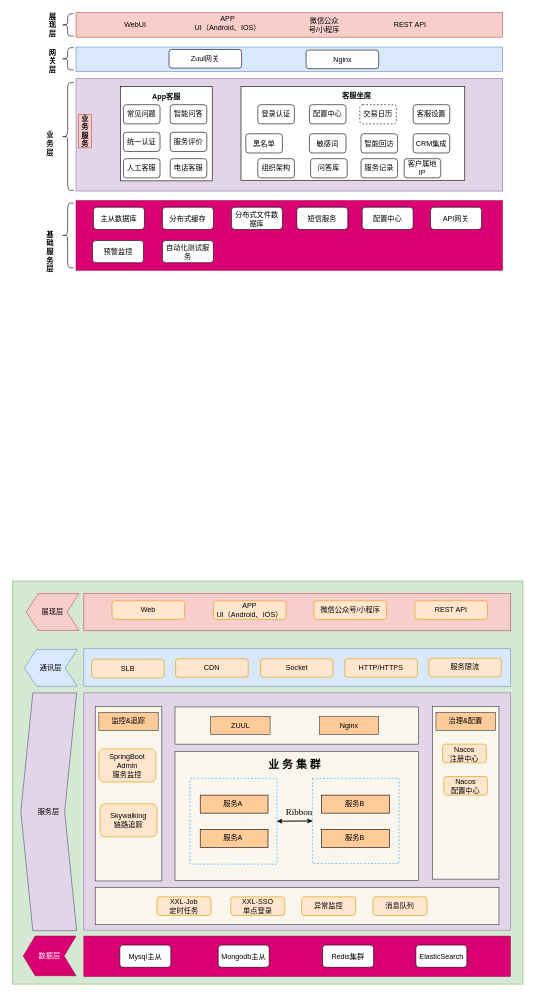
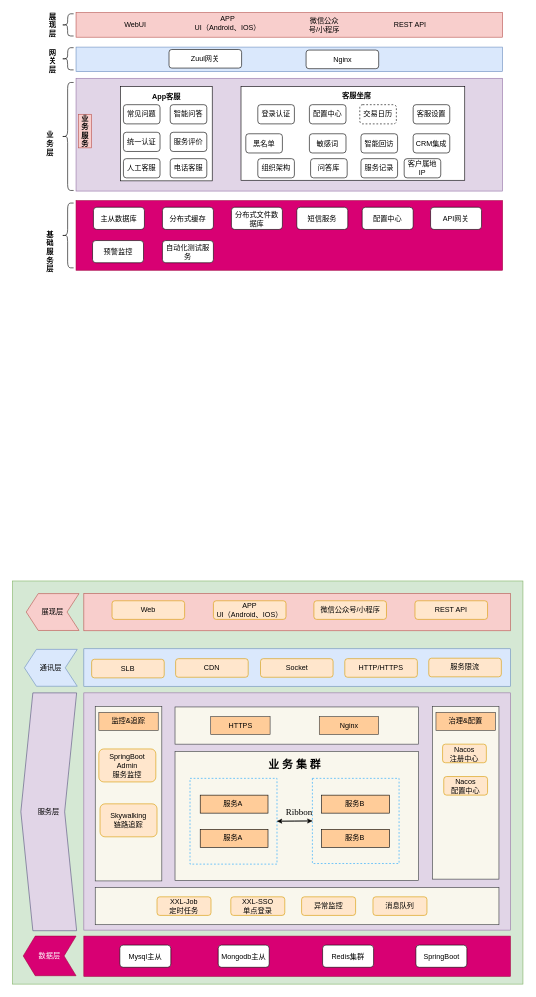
  <mxCell id="0" />
  <mxCell id="1" parent="0" />
  <mxCell id="2" value="" style="rounded=0;whiteSpace=wrap;html=1;fillColor=#d5e8d4;strokeColor=#82b366;" parent="1" vertex="1"><mxGeometry x="20" y="968" width="851" height="672" as="geometry" /></mxCell>
  <mxCell id="3" value="" style="shape=curlyBracket;whiteSpace=wrap;html=1;rounded=1;" parent="1" vertex="1"><mxGeometry x="102" y="338" width="20" height="108" as="geometry" /></mxCell>
  <mxCell id="4" value="" style="rounded=0;whiteSpace=wrap;html=1;fillColor=#d80073;fontColor=#ffffff;strokeColor=#A50040;" parent="1" vertex="1"><mxGeometry x="126" y="334" width="711" height="116" as="geometry" /></mxCell>
  <mxCell id="5" value="基&lt;br&gt;础&lt;br&gt;服&lt;br&gt;务&lt;br&gt;层" style="text;html=1;strokeColor=none;fillColor=none;align=center;verticalAlign=middle;whiteSpace=wrap;rounded=0;fontStyle=1" parent="1" vertex="1"><mxGeometry x="53" y="348.5" width="60" height="141" as="geometry" /></mxCell>
  <mxCell id="6" value="主从数据库" style="rounded=1;whiteSpace=wrap;html=1;" parent="1" vertex="1"><mxGeometry x="155" y="345" width="85" height="37" as="geometry" /></mxCell>
  <mxCell id="7" value="分布式缓存" style="rounded=1;whiteSpace=wrap;html=1;" parent="1" vertex="1"><mxGeometry x="270" y="345" width="85" height="37" as="geometry" /></mxCell>
  <mxCell id="8" value="分布式文件数据库" style="rounded=1;whiteSpace=wrap;html=1;" parent="1" vertex="1"><mxGeometry x="385" y="345" width="85" height="37" as="geometry" /></mxCell>
  <mxCell id="9" value="配置中心" style="rounded=1;whiteSpace=wrap;html=1;" parent="1" vertex="1"><mxGeometry x="603" y="345" width="85" height="37" as="geometry" /></mxCell>
  <mxCell id="10" value="API网关" style="rounded=1;whiteSpace=wrap;html=1;" parent="1" vertex="1"><mxGeometry x="717" y="345" width="85" height="37" as="geometry" /></mxCell>
  <mxCell id="11" value="预警监控" style="rounded=1;whiteSpace=wrap;html=1;" parent="1" vertex="1"><mxGeometry x="153.5" y="400.5" width="85" height="37" as="geometry" /></mxCell>
  <mxCell id="12" value="" style="rounded=0;whiteSpace=wrap;html=1;fillColor=#e1d5e7;strokeColor=#9673a6;" parent="1" vertex="1"><mxGeometry x="126" y="130" width="711" height="188" as="geometry" /></mxCell>
  <mxCell id="13" value="业&lt;br&gt;务&lt;br&gt;层" style="text;html=1;strokeColor=none;fillColor=none;align=center;verticalAlign=middle;whiteSpace=wrap;rounded=0;fontStyle=1" parent="1" vertex="1"><mxGeometry x="53" y="168" width="60" height="141" as="geometry" /></mxCell>
  <mxCell id="14" value="" style="shape=curlyBracket;whiteSpace=wrap;html=1;rounded=1;" parent="1" vertex="1"><mxGeometry x="102" y="137" width="20" height="180" as="geometry" /></mxCell>
  <mxCell id="15" value="" style="rounded=0;whiteSpace=wrap;html=1;fontColor=#000000;" parent="1" vertex="1"><mxGeometry x="200" y="144" width="153" height="157" as="geometry" /></mxCell>
  <mxCell id="16" value="" style="rounded=0;whiteSpace=wrap;html=1;fontColor=#000000;" parent="1" vertex="1"><mxGeometry x="401" y="144" width="373" height="156" as="geometry" /></mxCell>
  <mxCell id="17" value="App客服" style="text;html=1;strokeColor=none;fillColor=none;align=center;verticalAlign=middle;whiteSpace=wrap;rounded=0;fontColor=#000000;fontStyle=1" parent="1" vertex="1"><mxGeometry x="238.5" y="146" width="76" height="30" as="geometry" /></mxCell>
  <mxCell id="18" value="客服坐席" style="text;html=1;strokeColor=none;fillColor=none;align=center;verticalAlign=middle;whiteSpace=wrap;rounded=0;fontColor=#000000;fontStyle=1" parent="1" vertex="1"><mxGeometry x="556" y="144" width="76" height="30" as="geometry" /></mxCell>
  <mxCell id="19" value="常见问题" style="rounded=1;whiteSpace=wrap;html=1;fontColor=#000000;" parent="1" vertex="1"><mxGeometry x="205" y="174" width="61" height="32" as="geometry" /></mxCell>
  <mxCell id="20" value="智能问答" style="rounded=1;whiteSpace=wrap;html=1;fontColor=#000000;" parent="1" vertex="1"><mxGeometry x="283" y="174" width="61" height="32" as="geometry" /></mxCell>
  <mxCell id="21" value="统一认证" style="rounded=1;whiteSpace=wrap;html=1;fontColor=#000000;" parent="1" vertex="1"><mxGeometry x="205" y="220" width="61" height="32" as="geometry" /></mxCell>
  <mxCell id="22" value="服务评价" style="rounded=1;whiteSpace=wrap;html=1;fontColor=#000000;" parent="1" vertex="1"><mxGeometry x="283" y="220" width="61" height="32" as="geometry" /></mxCell>
  <mxCell id="23" value="人工客服" style="rounded=1;whiteSpace=wrap;html=1;fontColor=#000000;" parent="1" vertex="1"><mxGeometry x="205" y="264" width="61" height="32" as="geometry" /></mxCell>
  <mxCell id="24" value="电话客服" style="rounded=1;whiteSpace=wrap;html=1;fontColor=#000000;" parent="1" vertex="1"><mxGeometry x="283" y="264" width="61" height="32" as="geometry" /></mxCell>
  <mxCell id="25" value="登录认证" style="rounded=1;whiteSpace=wrap;html=1;fontColor=#000000;" parent="1" vertex="1"><mxGeometry x="429" y="174" width="61" height="32" as="geometry" /></mxCell>
  <mxCell id="26" value="配置中心" style="rounded=1;whiteSpace=wrap;html=1;fontColor=#000000;" parent="1" vertex="1"><mxGeometry x="515" y="174" width="61" height="32" as="geometry" /></mxCell>
  <mxCell id="27" value="黑名单" style="rounded=1;whiteSpace=wrap;html=1;fontColor=#000000;" parent="1" vertex="1"><mxGeometry x="409" y="222.5" width="61" height="32" as="geometry" /></mxCell>
  <mxCell id="28" value="敏感词" style="rounded=1;whiteSpace=wrap;html=1;fontColor=#000000;" parent="1" vertex="1"><mxGeometry x="515" y="222.5" width="61" height="32" as="geometry" /></mxCell>
  <mxCell id="29" value="组织架构" style="rounded=1;whiteSpace=wrap;html=1;fontColor=#000000;" parent="1" vertex="1"><mxGeometry x="429" y="264" width="61" height="32" as="geometry" /></mxCell>
  <mxCell id="30" value="问答库" style="rounded=1;whiteSpace=wrap;html=1;fontColor=#000000;" parent="1" vertex="1"><mxGeometry x="517" y="264" width="61" height="32" as="geometry" /></mxCell>
  <mxCell id="31" value="" style="rounded=0;whiteSpace=wrap;html=1;fillColor=#dae8fc;strokeColor=#6c8ebf;" parent="1" vertex="1"><mxGeometry x="126" y="78" width="711" height="41" as="geometry" /></mxCell>
  <mxCell id="32" value="网&lt;br&gt;关&lt;br&gt;层" style="text;html=1;strokeColor=none;fillColor=none;align=center;verticalAlign=middle;whiteSpace=wrap;rounded=0;fontColor=#000000;fontStyle=1" parent="1" vertex="1"><mxGeometry x="57" y="86" width="60" height="30" as="geometry" /></mxCell>
  <mxCell id="33" value="" style="shape=curlyBracket;whiteSpace=wrap;html=1;rounded=1;fontColor=#000000;" parent="1" vertex="1"><mxGeometry x="102" y="79" width="20" height="37" as="geometry" /></mxCell>
  <mxCell id="34" value="Zuul网关" style="rounded=1;whiteSpace=wrap;html=1;fontColor=#000000;" parent="1" vertex="1"><mxGeometry x="281" y="82" width="121" height="31" as="geometry" /></mxCell>
  <mxCell id="35" value="Nginx" style="rounded=1;whiteSpace=wrap;html=1;fontColor=#000000;" parent="1" vertex="1"><mxGeometry x="509.5" y="83" width="121" height="31" as="geometry" /></mxCell>
  <mxCell id="36" value="展&lt;br&gt;现&lt;br&gt;层" style="text;html=1;strokeColor=none;fillColor=none;align=center;verticalAlign=middle;whiteSpace=wrap;rounded=0;fontColor=#000000;fontStyle=1" parent="1" vertex="1"><mxGeometry x="57" y="26" width="60" height="30" as="geometry" /></mxCell>
  <mxCell id="37" value="" style="rounded=0;whiteSpace=wrap;html=1;fillColor=#f8cecc;strokeColor=#b85450;" parent="1" vertex="1"><mxGeometry x="126" y="20.5" width="711" height="41" as="geometry" /></mxCell>
  <mxCell id="38" value="" style="shape=curlyBracket;whiteSpace=wrap;html=1;rounded=1;fontColor=#000000;" parent="1" vertex="1"><mxGeometry x="102" y="22.5" width="20" height="37" as="geometry" /></mxCell>
  <mxCell id="39" value="业务服务" style="text;html=1;strokeColor=#b85450;fillColor=#f8cecc;align=center;verticalAlign=middle;whiteSpace=wrap;rounded=0;fontStyle=1" parent="1" vertex="1"><mxGeometry x="130" y="190" width="22" height="56" as="geometry" /></mxCell>
  <mxCell id="40" value="WebUI" style="text;html=1;strokeColor=none;fillColor=none;align=center;verticalAlign=middle;whiteSpace=wrap;rounded=0;fontColor=#000000;" parent="1" vertex="1"><mxGeometry x="195" y="26" width="60" height="30" as="geometry" /></mxCell>
  <mxCell id="41" value="APP&lt;br&gt;UI（Android、IOS）" style="text;html=1;strokeColor=none;fillColor=none;align=center;verticalAlign=middle;whiteSpace=wrap;rounded=0;fontColor=#000000;" parent="1" vertex="1"><mxGeometry x="308" y="22.5" width="142" height="30" as="geometry" /></mxCell>
  <mxCell id="42" value="微信公众号/小程序" style="text;html=1;strokeColor=none;fillColor=none;align=center;verticalAlign=middle;whiteSpace=wrap;rounded=0;fontColor=#000000;" parent="1" vertex="1"><mxGeometry x="509.5" y="26" width="60" height="30" as="geometry" /></mxCell>
  <mxCell id="43" value="REST API" style="text;html=1;strokeColor=none;fillColor=none;align=center;verticalAlign=middle;whiteSpace=wrap;rounded=0;fontColor=#000000;" parent="1" vertex="1"><mxGeometry x="653" y="26" width="60" height="30" as="geometry" /></mxCell>
  <mxCell id="44" value="" style="rounded=0;whiteSpace=wrap;html=1;fillColor=#d80073;fontColor=#ffffff;strokeColor=#A50040;" parent="1" vertex="1"><mxGeometry x="139" y="1560" width="711" height="67" as="geometry" /></mxCell>
  <mxCell id="45" value="Mysql主从" style="rounded=1;whiteSpace=wrap;html=1;" parent="1" vertex="1"><mxGeometry x="199" y="1575" width="85" height="37" as="geometry" /></mxCell>
  <mxCell id="46" value="Mongodb主从" style="rounded=1;whiteSpace=wrap;html=1;" parent="1" vertex="1"><mxGeometry x="363" y="1575" width="85" height="37" as="geometry" /></mxCell>
  <mxCell id="47" value="Redis集群" style="rounded=1;whiteSpace=wrap;html=1;" parent="1" vertex="1"><mxGeometry x="537" y="1575" width="85" height="37" as="geometry" /></mxCell>
  <mxCell id="48" value="" style="rounded=0;whiteSpace=wrap;html=1;fillColor=#e1d5e7;strokeColor=#9673a6;" parent="1" vertex="1"><mxGeometry x="139" y="1154.5" width="711" height="395.5" as="geometry" /></mxCell>
  <mxCell id="49" value="" style="rounded=0;whiteSpace=wrap;html=1;fillColor=#dae8fc;strokeColor=#6c8ebf;" parent="1" vertex="1"><mxGeometry x="139" y="1081" width="711" height="62.5" as="geometry" /></mxCell>
  <mxCell id="50" value="SLB" style="rounded=1;whiteSpace=wrap;html=1;fillColor=#ffe6cc;strokeColor=#d79b00;" parent="1" vertex="1"><mxGeometry x="152" y="1098.5" width="121" height="31" as="geometry" /></mxCell>
  <mxCell id="51" value="" style="rounded=0;whiteSpace=wrap;html=1;fillColor=#f8cecc;strokeColor=#b85450;" parent="1" vertex="1"><mxGeometry x="139" y="989" width="711" height="62" as="geometry" /></mxCell>
  <mxCell id="52" value="CDN" style="rounded=1;whiteSpace=wrap;html=1;fillColor=#ffe6cc;strokeColor=#d79b00;" parent="1" vertex="1"><mxGeometry x="292" y="1097.5" width="121" height="31" as="geometry" /></mxCell>
  <mxCell id="53" value="Socket" style="rounded=1;whiteSpace=wrap;html=1;fillColor=#ffe6cc;strokeColor=#d79b00;" parent="1" vertex="1"><mxGeometry x="433.5" y="1097.5" width="121" height="31" as="geometry" /></mxCell>
  <mxCell id="54" value="HTTP/HTTPS" style="rounded=1;whiteSpace=wrap;html=1;fillColor=#ffe6cc;strokeColor=#d79b00;" parent="1" vertex="1"><mxGeometry x="574" y="1097.5" width="121" height="31" as="geometry" /></mxCell>
- <mxCell id="55" value="ElasticSearch" style="rounded=1;whiteSpace=wrap;html=1;" parent="1" vertex="1"><mxGeometry x="692.5" y="1575" width="85" height="37" as="geometry" /></mxCell>
+ <mxCell id="55" value="SpringBoot" style="rounded=1;whiteSpace=wrap;html=1;" parent="1" vertex="1"><mxGeometry x="692.5" y="1575" width="85" height="37" as="geometry" /></mxCell>
  <mxCell id="56" value="数据层" style="shape=step;perimeter=stepPerimeter;whiteSpace=wrap;html=1;fixedSize=1;direction=west;fillColor=#d80073;fontColor=#ffffff;strokeColor=#A50040;" parent="1" vertex="1"><mxGeometry x="38" y="1560" width="88" height="66" as="geometry" /></mxCell>
  <mxCell id="57" value="服务层" style="shape=step;perimeter=stepPerimeter;whiteSpace=wrap;html=1;fixedSize=1;direction=west;fillColor=#E1D5E7;strokeColor=#56517e;" parent="1" vertex="1"><mxGeometry x="34" y="1154.5" width="93" height="396.5" as="geometry" /></mxCell>
  <mxCell id="58" value="通讯层" style="shape=step;perimeter=stepPerimeter;whiteSpace=wrap;html=1;fixedSize=1;direction=west;fillColor=#dae8fc;strokeColor=#6c8ebf;" parent="1" vertex="1"><mxGeometry x="40" y="1082" width="88" height="61.5" as="geometry" /></mxCell>
  <mxCell id="59" value="展现层" style="shape=step;perimeter=stepPerimeter;whiteSpace=wrap;html=1;fixedSize=1;direction=west;fillColor=#f8cecc;strokeColor=#b85450;" parent="1" vertex="1"><mxGeometry x="43" y="989" width="88" height="61.5" as="geometry" /></mxCell>
  <mxCell id="60" value="REST API" style="rounded=1;whiteSpace=wrap;html=1;fillColor=#ffe6cc;strokeColor=#d79b00;" parent="1" vertex="1"><mxGeometry x="691" y="1001" width="121" height="31" as="geometry" /></mxCell>
  <mxCell id="61" value="微信公众号/小程序" style="rounded=1;whiteSpace=wrap;html=1;fillColor=#ffe6cc;strokeColor=#d79b00;" parent="1" vertex="1"><mxGeometry x="522.5" y="1001" width="121" height="31" as="geometry" /></mxCell>
  <mxCell id="62" value="APP&lt;br&gt;UI（Android、IOS）" style="rounded=1;whiteSpace=wrap;html=1;fillColor=#ffe6cc;strokeColor=#d79b00;" parent="1" vertex="1"><mxGeometry x="355" y="1001" width="121" height="31" as="geometry" /></mxCell>
  <mxCell id="63" value="Web" style="rounded=1;whiteSpace=wrap;html=1;fillColor=#ffe6cc;strokeColor=#d79b00;" parent="1" vertex="1"><mxGeometry x="186" y="1001" width="121" height="31" as="geometry" /></mxCell>
  <mxCell id="64" value="" style="rounded=0;whiteSpace=wrap;html=1;fillColor=#f9f7ed;strokeColor=#36393d;" parent="1" vertex="1"><mxGeometry x="158" y="1177" width="111" height="291" as="geometry" /></mxCell>
  <mxCell id="65" value="" style="rounded=0;whiteSpace=wrap;html=1;fillColor=#f9f7ed;strokeColor=#36393d;" parent="1" vertex="1"><mxGeometry x="291" y="1252" width="406" height="215" as="geometry" /></mxCell>
  <mxCell id="66" value="" style="rounded=0;whiteSpace=wrap;html=1;fillColor=#f9f7ed;strokeColor=#36393d;" parent="1" vertex="1"><mxGeometry x="720" y="1177" width="111" height="288" as="geometry" /></mxCell>
  <mxCell id="67" value="监控&amp;amp;追踪" style="text;html=1;strokeColor=#36393d;fillColor=#ffcc99;align=center;verticalAlign=middle;whiteSpace=wrap;rounded=0;" parent="1" vertex="1"><mxGeometry x="164" y="1187" width="99" height="30" as="geometry" /></mxCell>
  <mxCell id="68" value="" style="rounded=0;whiteSpace=wrap;html=1;fillColor=#f9f7ed;strokeColor=#36393d;" parent="1" vertex="1"><mxGeometry x="291" y="1178" width="406" height="62" as="geometry" /></mxCell>
- <mxCell id="69" value="ZUUL" style="text;html=1;strokeColor=#36393d;fillColor=#ffcc99;align=center;verticalAlign=middle;whiteSpace=wrap;rounded=0;" parent="1" vertex="1"><mxGeometry x="350.5" y="1194" width="99" height="30" as="geometry" /></mxCell>
+ <mxCell id="69" value="HTTPS" style="text;html=1;strokeColor=#36393d;fillColor=#ffcc99;align=center;verticalAlign=middle;whiteSpace=wrap;rounded=0;" parent="1" vertex="1"><mxGeometry x="350.5" y="1194" width="99" height="30" as="geometry" /></mxCell>
  <mxCell id="70" value="Nginx" style="text;html=1;strokeColor=#36393d;fillColor=#ffcc99;align=center;verticalAlign=middle;whiteSpace=wrap;rounded=0;" parent="1" vertex="1"><mxGeometry x="531.5" y="1194" width="99" height="30" as="geometry" /></mxCell>
  <mxCell id="71" value="业 务 集 群" style="text;html=1;strokeColor=none;fillColor=none;align=center;verticalAlign=middle;whiteSpace=wrap;rounded=0;fontSize=18;fontStyle=1" parent="1" vertex="1"><mxGeometry x="434" y="1259" width="113" height="30" as="geometry" /></mxCell>
  <mxCell id="72" style="edgeStyle=orthogonalEdgeStyle;rounded=0;orthogonalLoop=1;jettySize=auto;html=1;entryX=0;entryY=0.5;entryDx=0;entryDy=0;fontSize=18;" parent="1" source="73" target="75" edge="1"><mxGeometry relative="1" as="geometry" /></mxCell>
  <mxCell id="73" value="" style="rounded=0;whiteSpace=wrap;html=1;fillColor=none;dashed=1;strokeColor=#19A3FF;" parent="1" vertex="1"><mxGeometry x="316" y="1297" width="145" height="143" as="geometry" /></mxCell>
  <mxCell id="74" style="edgeStyle=orthogonalEdgeStyle;rounded=0;orthogonalLoop=1;jettySize=auto;html=1;entryX=1;entryY=0.5;entryDx=0;entryDy=0;fontSize=18;" parent="1" source="75" target="73" edge="1"><mxGeometry relative="1" as="geometry" /></mxCell>
  <mxCell id="75" value="" style="rounded=0;whiteSpace=wrap;html=1;fillColor=none;dashed=1;strokeColor=#19A3FF;" parent="1" vertex="1"><mxGeometry x="520" y="1297" width="144.5" height="142" as="geometry" /></mxCell>
  <mxCell id="76" value="服务A&amp;nbsp;" style="text;html=1;strokeColor=#000000;fillColor=#FFCC99;align=center;verticalAlign=middle;whiteSpace=wrap;rounded=0;" parent="1" vertex="1"><mxGeometry x="333" y="1325" width="113" height="30" as="geometry" /></mxCell>
  <mxCell id="77" value="服务A&amp;nbsp;" style="text;html=1;strokeColor=#000000;fillColor=#FFCC99;align=center;verticalAlign=middle;whiteSpace=wrap;rounded=0;" parent="1" vertex="1"><mxGeometry x="333" y="1382" width="113" height="30" as="geometry" /></mxCell>
  <mxCell id="78" value="服务B&amp;nbsp;" style="text;html=1;strokeColor=#000000;fillColor=#FFCC99;align=center;verticalAlign=middle;whiteSpace=wrap;rounded=0;" parent="1" vertex="1"><mxGeometry x="535.5" y="1325" width="113" height="30" as="geometry" /></mxCell>
  <mxCell id="79" value="服务B&amp;nbsp;" style="text;html=1;strokeColor=#000000;fillColor=#FFCC99;align=center;verticalAlign=middle;whiteSpace=wrap;rounded=0;" parent="1" vertex="1"><mxGeometry x="535.5" y="1382" width="113" height="30" as="geometry" /></mxCell>
  <mxCell id="80" value="治理&amp;amp;配置" style="text;html=1;strokeColor=#36393d;fillColor=#ffcc99;align=center;verticalAlign=middle;whiteSpace=wrap;rounded=0;" parent="1" vertex="1"><mxGeometry x="726" y="1187" width="99" height="30" as="geometry" /></mxCell>
  <mxCell id="81" value="Nacos&lt;br&gt;注册中心" style="rounded=1;whiteSpace=wrap;html=1;fillColor=#ffe6cc;strokeColor=#d79b00;" parent="1" vertex="1"><mxGeometry x="737" y="1240" width="73" height="31" as="geometry" /></mxCell>
  <mxCell id="82" value="Nacos&lt;br&gt;配置中心" style="rounded=1;whiteSpace=wrap;html=1;fillColor=#ffe6cc;strokeColor=#d79b00;" parent="1" vertex="1"><mxGeometry x="739" y="1294" width="73" height="31" as="geometry" /></mxCell>
  <mxCell id="83" value="&lt;p class=&quot;MsoNormal&quot; style=&quot;font-size: 15px;&quot;&gt;&lt;span style=&quot;font-size: 15px;&quot;&gt;&lt;font face=&quot;宋体&quot; style=&quot;font-size: 15px;&quot;&gt;Ribbon&amp;nbsp;&lt;/font&gt;&lt;/span&gt;&lt;/p&gt;" style="text;html=1;strokeColor=none;fillColor=none;align=center;verticalAlign=middle;whiteSpace=wrap;rounded=0;fontSize=15;" parent="1" vertex="1"><mxGeometry x="470" y="1337.25" width="60" height="30" as="geometry" /></mxCell>
  <mxCell id="84" value="SpringBoot&lt;br&gt;Admin&lt;br&gt;服务监控" style="rounded=1;whiteSpace=wrap;html=1;fillColor=#ffe6cc;strokeColor=#d79b00;" parent="1" vertex="1"><mxGeometry x="164" y="1248" width="95" height="55" as="geometry" /></mxCell>
  <mxCell id="85" value="Skywalking&lt;br&gt;链路追踪" style="rounded=1;whiteSpace=wrap;html=1;fillColor=#ffe6cc;strokeColor=#d79b00;" parent="1" vertex="1"><mxGeometry x="166" y="1339.5" width="95" height="55" as="geometry" /></mxCell>
  <mxCell id="86" value="" style="rounded=0;whiteSpace=wrap;html=1;fillColor=#f9f7ed;strokeColor=#36393d;" parent="1" vertex="1"><mxGeometry x="158" y="1479" width="673" height="62" as="geometry" /></mxCell>
  <mxCell id="87" value="XXL-Job&lt;br&gt;定时任务" style="rounded=1;whiteSpace=wrap;html=1;fillColor=#ffe6cc;strokeColor=#d79b00;" parent="1" vertex="1"><mxGeometry x="261" y="1494.5" width="90" height="31" as="geometry" /></mxCell>
  <mxCell id="88" value="XXL-SSO&lt;br&gt;单点登录" style="rounded=1;whiteSpace=wrap;html=1;fillColor=#ffe6cc;strokeColor=#d79b00;" parent="1" vertex="1"><mxGeometry x="384" y="1494.5" width="90" height="31" as="geometry" /></mxCell>
  <mxCell id="89" value="异常监控" style="rounded=1;whiteSpace=wrap;html=1;fillColor=#ffe6cc;strokeColor=#d79b00;" parent="1" vertex="1"><mxGeometry x="502" y="1494.5" width="90" height="31" as="geometry" /></mxCell>
  <mxCell id="90" value="消息队列" style="rounded=1;whiteSpace=wrap;html=1;fillColor=#ffe6cc;strokeColor=#d79b00;" parent="1" vertex="1"><mxGeometry x="621" y="1494.5" width="90" height="31" as="geometry" /></mxCell>
  <mxCell id="91" value="服务限流" style="rounded=1;whiteSpace=wrap;html=1;fillColor=#ffe6cc;strokeColor=#d79b00;" parent="1" vertex="1"><mxGeometry x="714" y="1096.75" width="121" height="31" as="geometry" /></mxCell>
  <mxCell id="92" value="短信服务" style="rounded=1;whiteSpace=wrap;html=1;" parent="1" vertex="1"><mxGeometry x="494" y="345" width="85" height="37" as="geometry" /></mxCell>
  <mxCell id="93" value="自动化测试服务" style="rounded=1;whiteSpace=wrap;html=1;" parent="1" vertex="1"><mxGeometry x="270" y="400.5" width="85" height="37" as="geometry" /></mxCell>
  <mxCell id="94" value="交易日历" style="rounded=1;whiteSpace=wrap;html=1;fontColor=#000000;dashed=1;" vertex="1" parent="1"><mxGeometry x="599" y="174" width="61" height="32" as="geometry" /></mxCell>
  <mxCell id="95" value="智能回访" style="rounded=1;whiteSpace=wrap;html=1;fontColor=#000000;" vertex="1" parent="1"><mxGeometry x="601" y="222.5" width="61" height="32" as="geometry" /></mxCell>
  <mxCell id="96" value="服务记录" style="rounded=1;whiteSpace=wrap;html=1;fontColor=#000000;" vertex="1" parent="1"><mxGeometry x="601" y="264" width="61" height="32" as="geometry" /></mxCell>
  <mxCell id="97" value="客服设置" style="rounded=1;whiteSpace=wrap;html=1;fontColor=#000000;" vertex="1" parent="1"><mxGeometry x="688" y="174" width="61" height="32" as="geometry" /></mxCell>
  <mxCell id="98" value="CRM集成" style="rounded=1;whiteSpace=wrap;html=1;fontColor=#000000;" vertex="1" parent="1"><mxGeometry x="688" y="222.5" width="61" height="32" as="geometry" /></mxCell>
  <mxCell id="99" value="客户属地IP" style="rounded=1;whiteSpace=wrap;html=1;fontColor=#000000;" vertex="1" parent="1"><mxGeometry x="673" y="264" width="61" height="32" as="geometry" /></mxCell>
